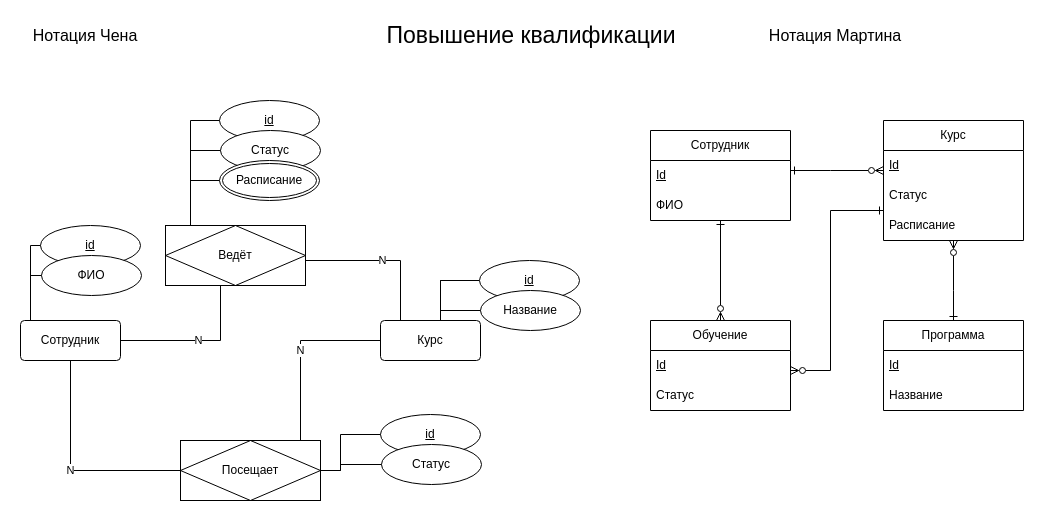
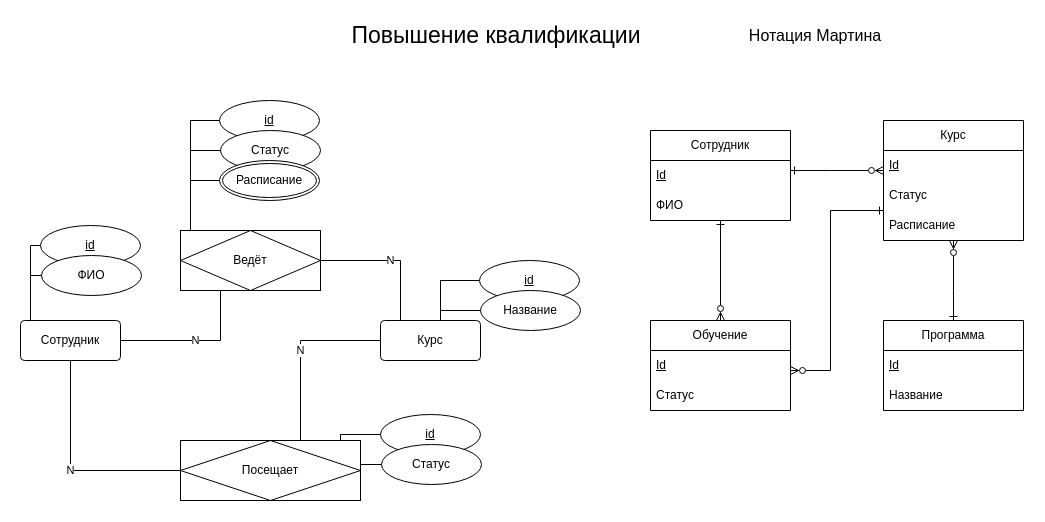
  <mxCell id="0" />
  <mxCell id="1" parent="0" />
- <mxCell id="2" value="Повышение квалификации" style="text;html=1;align=center;verticalAlign=middle;whiteSpace=wrap;rounded=0;fontSize=23;" vertex="1" parent="1"><mxGeometry x="375" y="20" width="312" height="30" as="geometry" /></mxCell>
- <mxCell id="3" value="&lt;font style=&quot;font-size: 16px;&quot;&gt;Нотация Чена&lt;/font&gt;" style="text;html=1;align=center;verticalAlign=middle;whiteSpace=wrap;rounded=0;fontSize=18;" vertex="1" parent="1"><mxGeometry x="20" y="20" width="130" height="30" as="geometry" /></mxCell>
- <mxCell id="4" value="&lt;font style=&quot;font-size: 16px;&quot;&gt;Нотация Мартина&lt;/font&gt;" style="text;html=1;align=center;verticalAlign=middle;whiteSpace=wrap;rounded=0;fontSize=18;" vertex="1" parent="1"><mxGeometry x="740" y="20" width="190" height="30" as="geometry" /></mxCell>
+ <mxCell id="2" value="Повышение квалификации" style="text;html=1;align=center;verticalAlign=middle;whiteSpace=wrap;rounded=0;fontSize=23;" vertex="1" parent="1"><mxGeometry x="340" y="20" width="312" height="30" as="geometry" /></mxCell>
+ <mxCell id="4" value="&lt;font style=&quot;font-size: 16px;&quot;&gt;Нотация Мартина&lt;/font&gt;" style="text;html=1;align=center;verticalAlign=middle;whiteSpace=wrap;rounded=0;fontSize=18;" vertex="1" parent="1"><mxGeometry x="720" y="20" width="190" height="30" as="geometry" /></mxCell>
  <mxCell id="5" value="Сотрудник" style="rounded=1;arcSize=10;whiteSpace=wrap;html=1;align=center;" vertex="1" parent="1"><mxGeometry x="20" y="320" width="100" height="40" as="geometry" /></mxCell>
  <mxCell id="6" value="Курс" style="rounded=1;arcSize=10;whiteSpace=wrap;html=1;align=center;" vertex="1" parent="1"><mxGeometry x="380" y="320" width="100" height="40" as="geometry" /></mxCell>
- <mxCell id="7" value="Посещает" style="shape=associativeEntity;whiteSpace=wrap;html=1;align=center;" vertex="1" parent="1"><mxGeometry x="180" y="440" width="140" height="60" as="geometry" /></mxCell>
- <mxCell id="8" value="Ведёт" style="shape=associativeEntity;whiteSpace=wrap;html=1;align=center;" vertex="1" parent="1"><mxGeometry x="165" y="225" width="140" height="60" as="geometry" /></mxCell>
+ <mxCell id="7" value="Посещает" style="shape=associativeEntity;whiteSpace=wrap;html=1;align=center;" vertex="1" parent="1"><mxGeometry x="180" y="440" width="180" height="60" as="geometry" /></mxCell>
+ <mxCell id="8" value="Ведёт" style="shape=associativeEntity;whiteSpace=wrap;html=1;align=center;" vertex="1" parent="1"><mxGeometry x="180" y="230" width="140" height="60" as="geometry" /></mxCell>
  <mxCell id="9" value="N" style="endArrow=none;html=1;rounded=0;edgeStyle=orthogonalEdgeStyle;" edge="1" parent="1" source="5" target="8"><mxGeometry relative="1" as="geometry"><mxPoint x="60" y="310" as="sourcePoint" /><mxPoint x="220" y="310" as="targetPoint" /><Array as="points"><mxPoint x="220" y="340" /></Array></mxGeometry></mxCell>
  <mxCell id="10" value="N" style="endArrow=none;html=1;rounded=0;edgeStyle=orthogonalEdgeStyle;" edge="1" parent="1" source="6" target="8"><mxGeometry relative="1" as="geometry"><mxPoint x="150" y="320" as="sourcePoint" /><mxPoint x="260" y="260" as="targetPoint" /><Array as="points"><mxPoint x="400" y="260" /></Array></mxGeometry></mxCell>
  <mxCell id="11" value="N" style="endArrow=none;html=1;rounded=0;edgeStyle=orthogonalEdgeStyle;" edge="1" parent="1" source="7" target="5"><mxGeometry relative="1" as="geometry"><mxPoint x="110" y="320" as="sourcePoint" /><mxPoint x="220" y="260" as="targetPoint" /><Array as="points"><mxPoint x="70" y="470" /></Array></mxGeometry></mxCell>
  <mxCell id="12" value="N" style="endArrow=none;html=1;rounded=0;edgeStyle=orthogonalEdgeStyle;" edge="1" parent="1" source="6" target="7"><mxGeometry relative="1" as="geometry"><mxPoint x="320" y="570" as="sourcePoint" /><mxPoint x="210" y="460" as="targetPoint" /><Array as="points"><mxPoint x="300" y="340" /></Array></mxGeometry></mxCell>
  <mxCell id="13" style="edgeStyle=orthogonalEdgeStyle;rounded=0;orthogonalLoop=1;jettySize=auto;html=1;endArrow=none;endFill=0;" edge="1" parent="1" source="14" target="6"><mxGeometry relative="1" as="geometry"><Array as="points"><mxPoint x="440" y="280" /></Array></mxGeometry></mxCell>
  <mxCell id="14" value="id" style="ellipse;whiteSpace=wrap;html=1;align=center;fontStyle=4;" vertex="1" parent="1"><mxGeometry x="479" y="260" width="100" height="40" as="geometry" /></mxCell>
  <mxCell id="15" value="Название" style="ellipse;whiteSpace=wrap;html=1;align=center;" vertex="1" parent="1"><mxGeometry x="480" y="290" width="100" height="40" as="geometry" /></mxCell>
  <mxCell id="16" style="edgeStyle=orthogonalEdgeStyle;rounded=0;orthogonalLoop=1;jettySize=auto;html=1;endArrow=none;endFill=0;" edge="1" parent="1"><mxGeometry relative="1" as="geometry"><mxPoint x="460" y="280" as="sourcePoint" /><mxPoint x="440" y="320" as="targetPoint" /><Array as="points"><mxPoint x="440" y="280" /></Array></mxGeometry></mxCell>
  <mxCell id="17" style="edgeStyle=orthogonalEdgeStyle;rounded=0;orthogonalLoop=1;jettySize=auto;html=1;endArrow=none;endFill=0;" edge="1" parent="1" source="15" target="6"><mxGeometry relative="1" as="geometry"><mxPoint x="470" y="330" as="sourcePoint" /><mxPoint x="450" y="370" as="targetPoint" /><Array as="points"><mxPoint x="440" y="310" /></Array></mxGeometry></mxCell>
  <mxCell id="18" value="id" style="ellipse;whiteSpace=wrap;html=1;align=center;fontStyle=4;" vertex="1" parent="1"><mxGeometry x="40" y="225" width="100" height="40" as="geometry" /></mxCell>
  <mxCell id="19" value="ФИО" style="ellipse;whiteSpace=wrap;html=1;align=center;" vertex="1" parent="1"><mxGeometry x="41" y="255" width="100" height="40" as="geometry" /></mxCell>
  <mxCell id="20" value="id" style="ellipse;whiteSpace=wrap;html=1;align=center;fontStyle=4;" vertex="1" parent="1"><mxGeometry x="219" y="100" width="100" height="40" as="geometry" /></mxCell>
  <mxCell id="21" value="Статус" style="ellipse;whiteSpace=wrap;html=1;align=center;" vertex="1" parent="1"><mxGeometry x="220" y="130" width="100" height="40" as="geometry" /></mxCell>
  <mxCell id="22" value="Расписание" style="ellipse;shape=doubleEllipse;margin=3;whiteSpace=wrap;html=1;align=center;" vertex="1" parent="1"><mxGeometry x="219" y="160" width="100" height="40" as="geometry" /></mxCell>
  <mxCell id="23" value="id" style="ellipse;whiteSpace=wrap;html=1;align=center;fontStyle=4;" vertex="1" parent="1"><mxGeometry x="380" y="414" width="100" height="40" as="geometry" /></mxCell>
  <mxCell id="24" value="Статус" style="ellipse;whiteSpace=wrap;html=1;align=center;" vertex="1" parent="1"><mxGeometry x="381" y="444" width="100" height="40" as="geometry" /></mxCell>
  <mxCell id="25" style="edgeStyle=orthogonalEdgeStyle;rounded=0;orthogonalLoop=1;jettySize=auto;html=1;endArrow=none;endFill=0;" edge="1" parent="1" source="20" target="8"><mxGeometry relative="1" as="geometry"><mxPoint x="460" y="270" as="sourcePoint" /><mxPoint x="440" y="310" as="targetPoint" /><Array as="points"><mxPoint x="190" y="120" /></Array></mxGeometry></mxCell>
  <mxCell id="26" style="edgeStyle=orthogonalEdgeStyle;rounded=0;orthogonalLoop=1;jettySize=auto;html=1;endArrow=none;endFill=0;" edge="1" parent="1" source="21" target="8"><mxGeometry relative="1" as="geometry"><mxPoint x="219" y="110" as="sourcePoint" /><mxPoint x="190" y="220" as="targetPoint" /><Array as="points"><mxPoint x="190" y="150" /></Array></mxGeometry></mxCell>
  <mxCell id="27" style="edgeStyle=orthogonalEdgeStyle;rounded=0;orthogonalLoop=1;jettySize=auto;html=1;endArrow=none;endFill=0;" edge="1" parent="1" source="22" target="8"><mxGeometry relative="1" as="geometry"><mxPoint x="250" y="180" as="sourcePoint" /><mxPoint x="220" y="260" as="targetPoint" /><Array as="points"><mxPoint x="190" y="180" /></Array></mxGeometry></mxCell>
  <mxCell id="28" style="edgeStyle=orthogonalEdgeStyle;rounded=0;orthogonalLoop=1;jettySize=auto;html=1;endArrow=none;endFill=0;" edge="1" parent="1" source="18" target="5"><mxGeometry relative="1" as="geometry"><mxPoint x="229" y="170" as="sourcePoint" /><mxPoint x="200" y="220" as="targetPoint" /><Array as="points"><mxPoint x="30" y="245" /></Array></mxGeometry></mxCell>
  <mxCell id="29" style="edgeStyle=orthogonalEdgeStyle;rounded=0;orthogonalLoop=1;jettySize=auto;html=1;endArrow=none;endFill=0;" edge="1" parent="1" source="19" target="5"><mxGeometry relative="1" as="geometry"><mxPoint x="60" y="270" as="sourcePoint" /><mxPoint x="50" y="345" as="targetPoint" /><Array as="points"><mxPoint x="30" y="275" /></Array></mxGeometry></mxCell>
  <mxCell id="30" style="edgeStyle=orthogonalEdgeStyle;rounded=0;orthogonalLoop=1;jettySize=auto;html=1;endArrow=none;endFill=0;" edge="1" parent="1" source="23" target="7"><mxGeometry relative="1" as="geometry"><mxPoint x="470" y="280" as="sourcePoint" /><mxPoint x="450" y="320" as="targetPoint" /><Array as="points"><mxPoint x="340" y="434" /><mxPoint x="340" y="470" /></Array></mxGeometry></mxCell>
  <mxCell id="31" style="edgeStyle=orthogonalEdgeStyle;rounded=0;orthogonalLoop=1;jettySize=auto;html=1;endArrow=none;endFill=0;" edge="1" parent="1" source="24" target="7"><mxGeometry relative="1" as="geometry"><mxPoint x="480" y="490" as="sourcePoint" /><mxPoint x="420" y="526" as="targetPoint" /><Array as="points"><mxPoint x="340" y="464" /><mxPoint x="340" y="470" /></Array></mxGeometry></mxCell>
  <mxCell id="32" value="Сотрудник" style="swimlane;fontStyle=0;childLayout=stackLayout;horizontal=1;startSize=30;horizontalStack=0;resizeParent=1;resizeParentMax=0;resizeLast=0;collapsible=1;marginBottom=0;whiteSpace=wrap;html=1;" vertex="1" parent="1"><mxGeometry x="650" y="130" width="140" height="90" as="geometry" /></mxCell>
  <mxCell id="33" value="Id" style="text;strokeColor=none;fillColor=none;align=left;verticalAlign=middle;spacingLeft=4;spacingRight=4;overflow=hidden;points=[[0,0.5],[1,0.5]];portConstraint=eastwest;rotatable=0;whiteSpace=wrap;html=1;fontStyle=4" vertex="1" parent="32"><mxGeometry y="30" width="140" height="30" as="geometry" /></mxCell>
  <mxCell id="34" value="ФИО" style="text;strokeColor=none;fillColor=none;align=left;verticalAlign=middle;spacingLeft=4;spacingRight=4;overflow=hidden;points=[[0,0.5],[1,0.5]];portConstraint=eastwest;rotatable=0;whiteSpace=wrap;html=1;" vertex="1" parent="32"><mxGeometry y="60" width="140" height="30" as="geometry" /></mxCell>
  <mxCell id="35" value="Курс" style="swimlane;fontStyle=0;childLayout=stackLayout;horizontal=1;startSize=30;horizontalStack=0;resizeParent=1;resizeParentMax=0;resizeLast=0;collapsible=1;marginBottom=0;whiteSpace=wrap;html=1;" vertex="1" parent="1"><mxGeometry x="883" y="120" width="140" height="120" as="geometry" /></mxCell>
  <mxCell id="36" value="Id" style="text;strokeColor=none;fillColor=none;align=left;verticalAlign=middle;spacingLeft=4;spacingRight=4;overflow=hidden;points=[[0,0.5],[1,0.5]];portConstraint=eastwest;rotatable=0;whiteSpace=wrap;html=1;fontStyle=4" vertex="1" parent="35"><mxGeometry y="30" width="140" height="30" as="geometry" /></mxCell>
  <mxCell id="37" value="Статус" style="text;strokeColor=none;fillColor=none;align=left;verticalAlign=middle;spacingLeft=4;spacingRight=4;overflow=hidden;points=[[0,0.5],[1,0.5]];portConstraint=eastwest;rotatable=0;whiteSpace=wrap;html=1;" vertex="1" parent="35"><mxGeometry y="60" width="140" height="30" as="geometry" /></mxCell>
  <mxCell id="38" value="Расписание" style="text;strokeColor=none;fillColor=none;align=left;verticalAlign=middle;spacingLeft=4;spacingRight=4;overflow=hidden;points=[[0,0.5],[1,0.5]];portConstraint=eastwest;rotatable=0;whiteSpace=wrap;html=1;" vertex="1" parent="35"><mxGeometry y="90" width="140" height="30" as="geometry" /></mxCell>
  <mxCell id="39" style="edgeStyle=orthogonalEdgeStyle;rounded=0;orthogonalLoop=1;jettySize=auto;html=1;startArrow=ERzeroToMany;startFill=0;endArrow=ERone;endFill=0;" edge="1" parent="1" source="35" target="33"><mxGeometry relative="1" as="geometry"><Array as="points"><mxPoint x="830" y="170" /><mxPoint x="830" y="170" /></Array></mxGeometry></mxCell>
  <mxCell id="40" value="Обучение" style="swimlane;fontStyle=0;childLayout=stackLayout;horizontal=1;startSize=30;horizontalStack=0;resizeParent=1;resizeParentMax=0;resizeLast=0;collapsible=1;marginBottom=0;whiteSpace=wrap;html=1;" vertex="1" parent="1"><mxGeometry x="650" y="320" width="140" height="90" as="geometry" /></mxCell>
  <mxCell id="41" value="Id" style="text;strokeColor=none;fillColor=none;align=left;verticalAlign=middle;spacingLeft=4;spacingRight=4;overflow=hidden;points=[[0,0.5],[1,0.5]];portConstraint=eastwest;rotatable=0;whiteSpace=wrap;html=1;fontStyle=4" vertex="1" parent="40"><mxGeometry y="30" width="140" height="30" as="geometry" /></mxCell>
  <mxCell id="42" value="Статус" style="text;strokeColor=none;fillColor=none;align=left;verticalAlign=middle;spacingLeft=4;spacingRight=4;overflow=hidden;points=[[0,0.5],[1,0.5]];portConstraint=eastwest;rotatable=0;whiteSpace=wrap;html=1;" vertex="1" parent="40"><mxGeometry y="60" width="140" height="30" as="geometry" /></mxCell>
  <mxCell id="43" style="edgeStyle=orthogonalEdgeStyle;rounded=0;orthogonalLoop=1;jettySize=auto;html=1;startArrow=ERzeroToMany;startFill=0;endArrow=ERone;endFill=0;" edge="1" parent="1" source="35" target="45"><mxGeometry relative="1" as="geometry"><mxPoint x="883" y="255" as="sourcePoint" /><mxPoint x="783" y="220" as="targetPoint" /><Array as="points"><mxPoint x="953" y="290" /><mxPoint x="953" y="290" /></Array></mxGeometry></mxCell>
  <mxCell id="44" style="edgeStyle=orthogonalEdgeStyle;rounded=0;orthogonalLoop=1;jettySize=auto;html=1;startArrow=ERzeroToMany;startFill=0;endArrow=ERone;endFill=0;" edge="1" parent="1" source="40" target="32"><mxGeometry relative="1" as="geometry"><mxPoint x="953" y="270" as="sourcePoint" /><mxPoint x="813" y="410" as="targetPoint" /><Array as="points"><mxPoint x="720" y="320" /><mxPoint x="720" y="320" /></Array></mxGeometry></mxCell>
  <mxCell id="45" value="Программа" style="swimlane;fontStyle=0;childLayout=stackLayout;horizontal=1;startSize=30;horizontalStack=0;resizeParent=1;resizeParentMax=0;resizeLast=0;collapsible=1;marginBottom=0;whiteSpace=wrap;html=1;" vertex="1" parent="1"><mxGeometry x="883" y="320" width="140" height="90" as="geometry" /></mxCell>
  <mxCell id="46" value="Id" style="text;strokeColor=none;fillColor=none;align=left;verticalAlign=middle;spacingLeft=4;spacingRight=4;overflow=hidden;points=[[0,0.5],[1,0.5]];portConstraint=eastwest;rotatable=0;whiteSpace=wrap;html=1;fontStyle=4" vertex="1" parent="45"><mxGeometry y="30" width="140" height="30" as="geometry" /></mxCell>
  <mxCell id="47" value="Название" style="text;strokeColor=none;fillColor=none;align=left;verticalAlign=middle;spacingLeft=4;spacingRight=4;overflow=hidden;points=[[0,0.5],[1,0.5]];portConstraint=eastwest;rotatable=0;whiteSpace=wrap;html=1;" vertex="1" parent="45"><mxGeometry y="60" width="140" height="30" as="geometry" /></mxCell>
  <mxCell id="48" style="edgeStyle=orthogonalEdgeStyle;rounded=0;orthogonalLoop=1;jettySize=auto;html=1;startArrow=ERzeroToMany;startFill=0;endArrow=ERone;endFill=0;" edge="1" parent="1" source="41" target="35"><mxGeometry relative="1" as="geometry"><mxPoint x="863" y="360" as="sourcePoint" /><mxPoint x="703" y="440" as="targetPoint" /><Array as="points"><mxPoint x="830" y="370" /><mxPoint x="830" y="210" /></Array></mxGeometry></mxCell>
